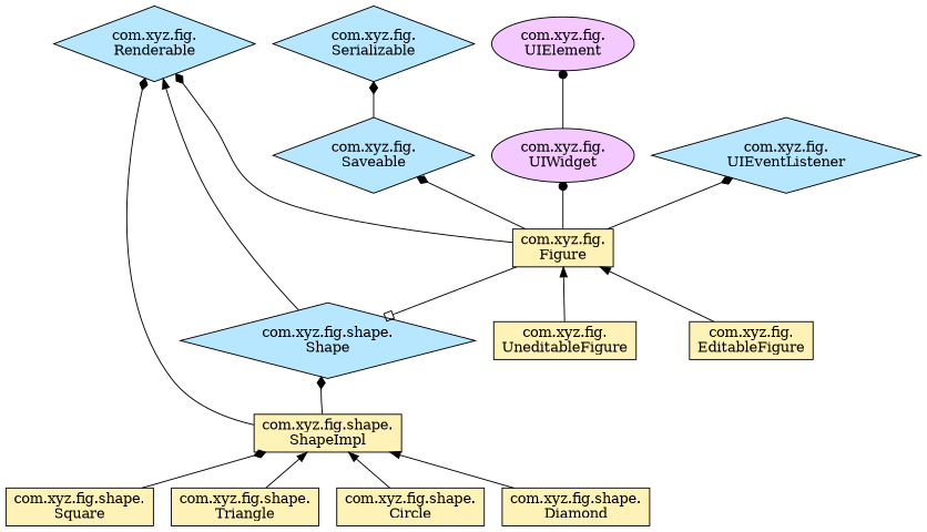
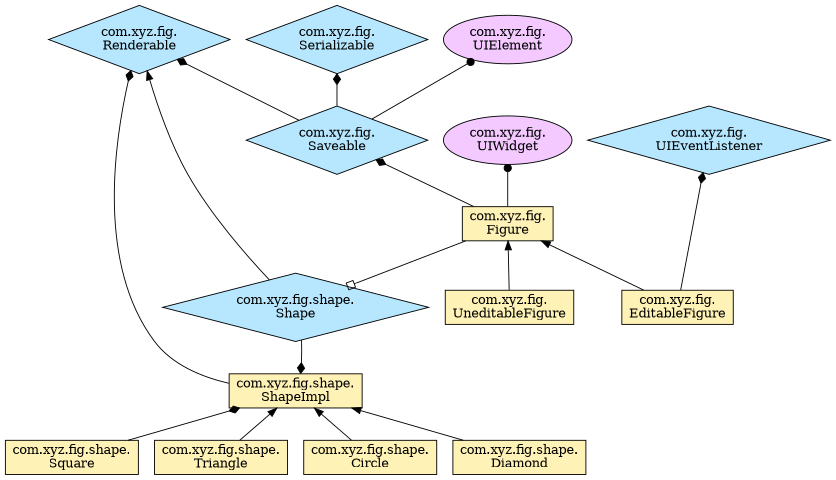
  digraph {
    pack=true
    rankdir=BT
    splines=true
    node [fillcolor="#fff2b6" shape=box style=filled]
    edge [arrowhead=diamond]
    "com.xyz.fig.\nRenderable" [fillcolor="#b6e7ff" shape=diamond]
    "com.xyz.fig.shape.\nShapeImpl"
    "com.xyz.fig.shape.\nShape" [fillcolor="#b6e7ff" shape=diamond]
    "com.xyz.fig.\nFigure"
    "com.xyz.fig.\nSaveable" [fillcolor="#b6e7ff" shape=diamond]
    "com.xyz.fig.\nUIWidget" [fillcolor="#f3c9ff" shape=oval]
    "com.xyz.fig.\nSerializable" [fillcolor="#b6e7ff" shape=diamond]
    "com.xyz.fig.\nUIElement" [fillcolor="#f3c9ff" shape=oval]
    "com.xyz.fig.shape.\nSquare"
    "com.xyz.fig.shape.\nTriangle"
    "com.xyz.fig.shape.\nCircle"
    "com.xyz.fig.\nEditableFigure"
    "com.xyz.fig.\nUIEventListener" [fillcolor="#b6e7ff" shape=diamond]
    "com.xyz.fig.\nUneditableFigure"
    "com.xyz.fig.shape.\nDiamond"
    "com.xyz.fig.shape.\nShapeImpl" -> "com.xyz.fig.\nRenderable"
-   "com.xyz.fig.shape.\nShapeImpl" -> "com.xyz.fig.shape.\nShape"
+   "com.xyz.fig.shape.\nShape" -> "com.xyz.fig.shape.\nShapeImpl"
    "com.xyz.fig.shape.\nShape" -> "com.xyz.fig.\nRenderable" [arrowhead=normal]
    "com.xyz.fig.shape.\nShape" -> "com.xyz.fig.\nFigure" [arrowtail=obox dir=back arrowhead=""]
-   "com.xyz.fig.\nFigure" -> "com.xyz.fig.\nRenderable"
+   "com.xyz.fig.\nSaveable" -> "com.xyz.fig.\nRenderable"
    "com.xyz.fig.\nFigure" -> "com.xyz.fig.\nSaveable"
    "com.xyz.fig.\nFigure" -> "com.xyz.fig.\nUIWidget" [arrowhead=dot]
    "com.xyz.fig.\nSaveable" -> "com.xyz.fig.\nSerializable"
-   "com.xyz.fig.\nUIWidget" -> "com.xyz.fig.\nUIElement" [arrowhead=dot]
+   "com.xyz.fig.\nSaveable" -> "com.xyz.fig.\nUIElement" [arrowhead=dot]
    "com.xyz.fig.shape.\nSquare" -> "com.xyz.fig.shape.\nShapeImpl"
    "com.xyz.fig.shape.\nTriangle" -> "com.xyz.fig.shape.\nShapeImpl" [arrowhead=""]
    "com.xyz.fig.shape.\nCircle" -> "com.xyz.fig.shape.\nShapeImpl" [arrowhead=""]
    "com.xyz.fig.\nEditableFigure" -> "com.xyz.fig.\nFigure" [arrowhead=""]
-   "com.xyz.fig.\nFigure" -> "com.xyz.fig.\nUIEventListener"
+   "com.xyz.fig.\nEditableFigure" -> "com.xyz.fig.\nUIEventListener"
    "com.xyz.fig.\nUneditableFigure" -> "com.xyz.fig.\nFigure" [arrowhead=""]
    "com.xyz.fig.shape.\nDiamond" -> "com.xyz.fig.shape.\nShapeImpl" [arrowhead=""]
  }
